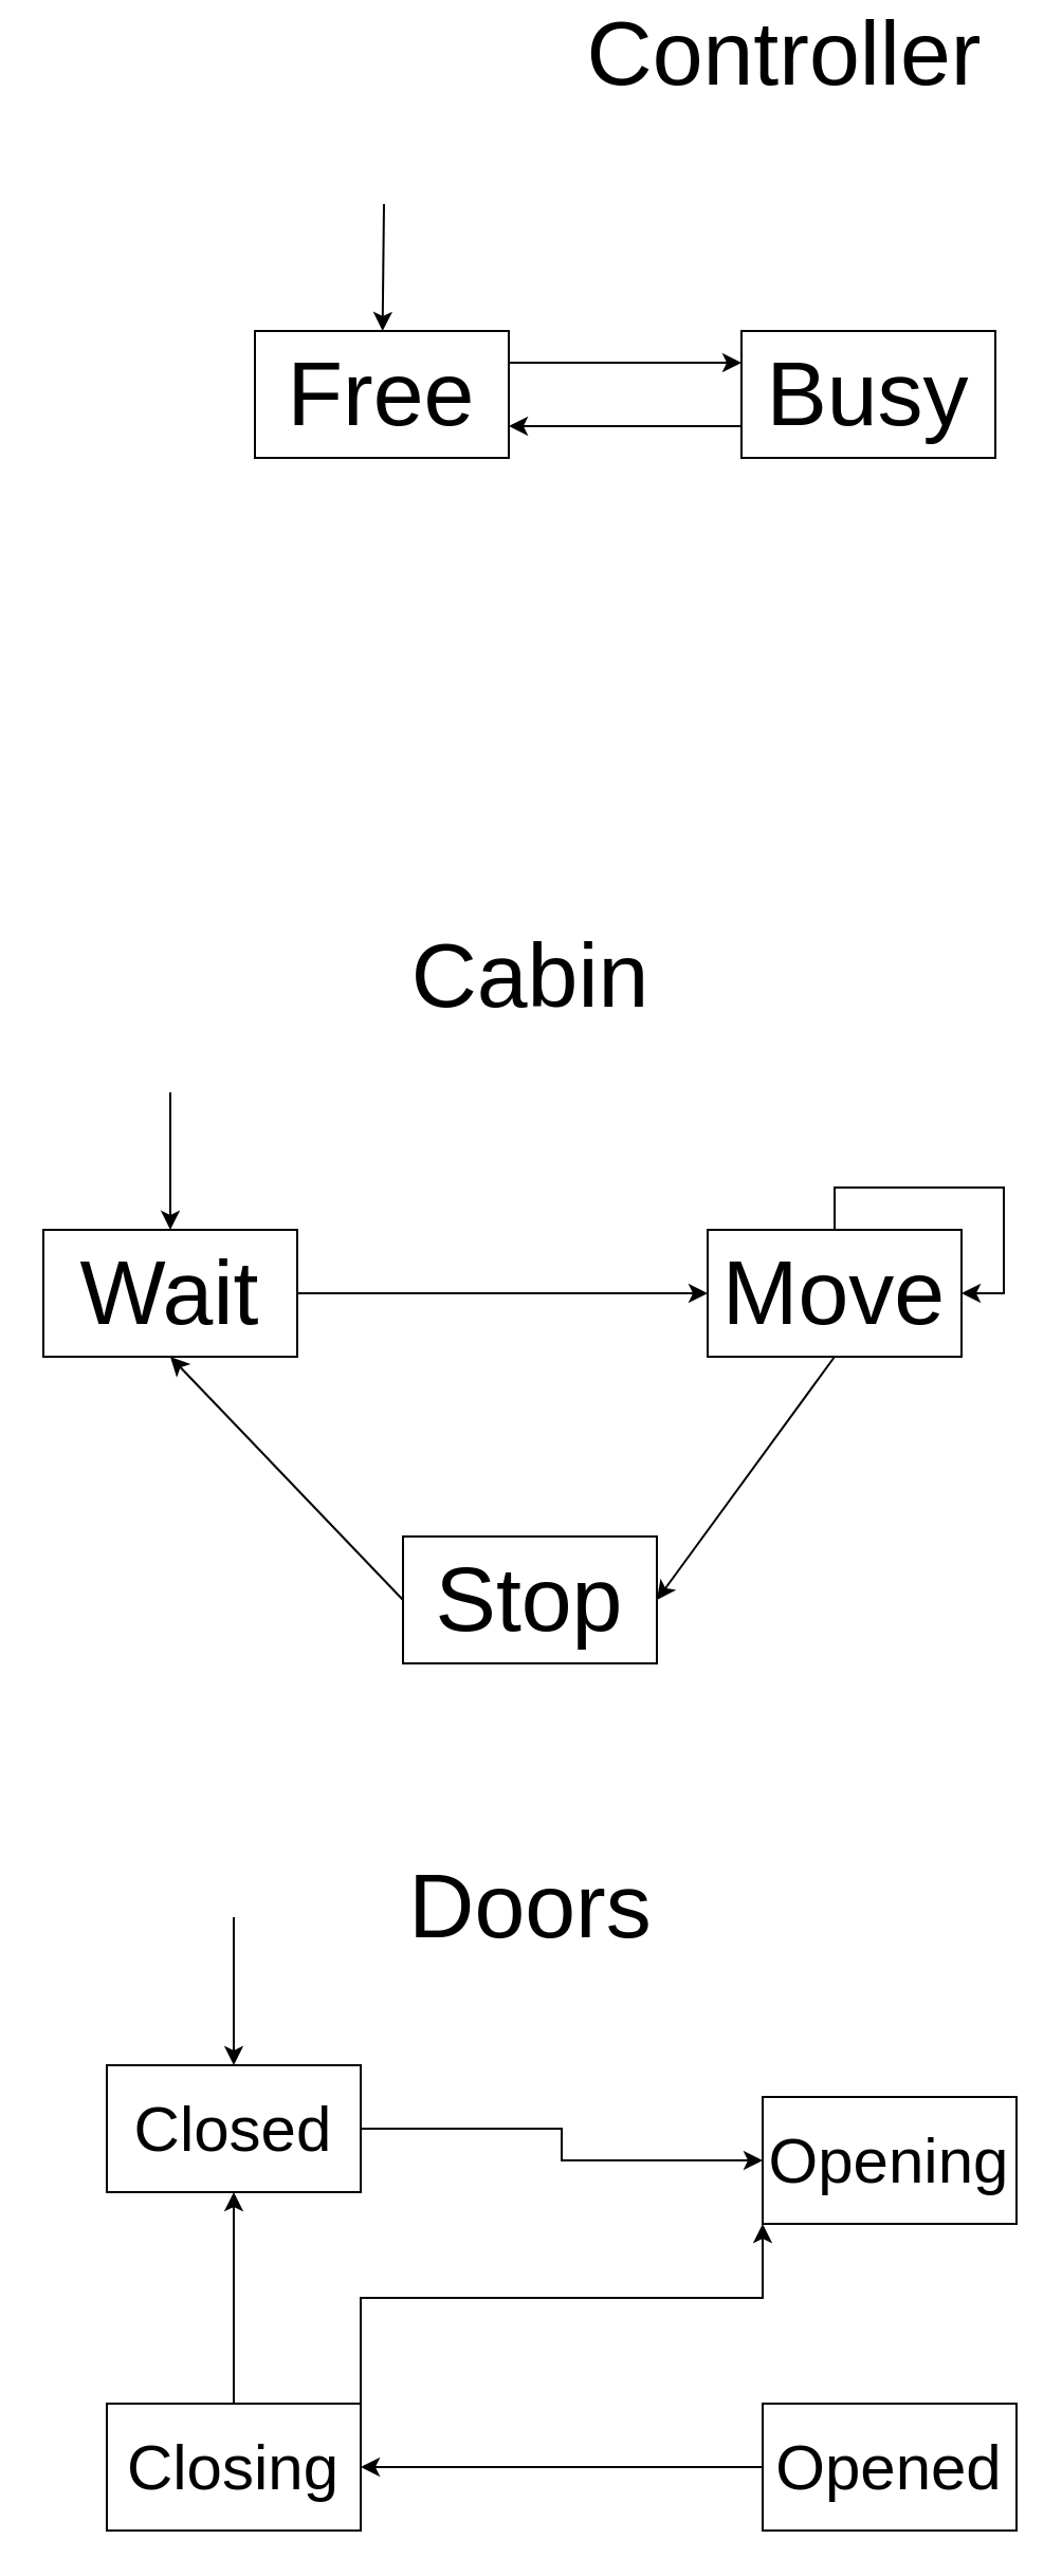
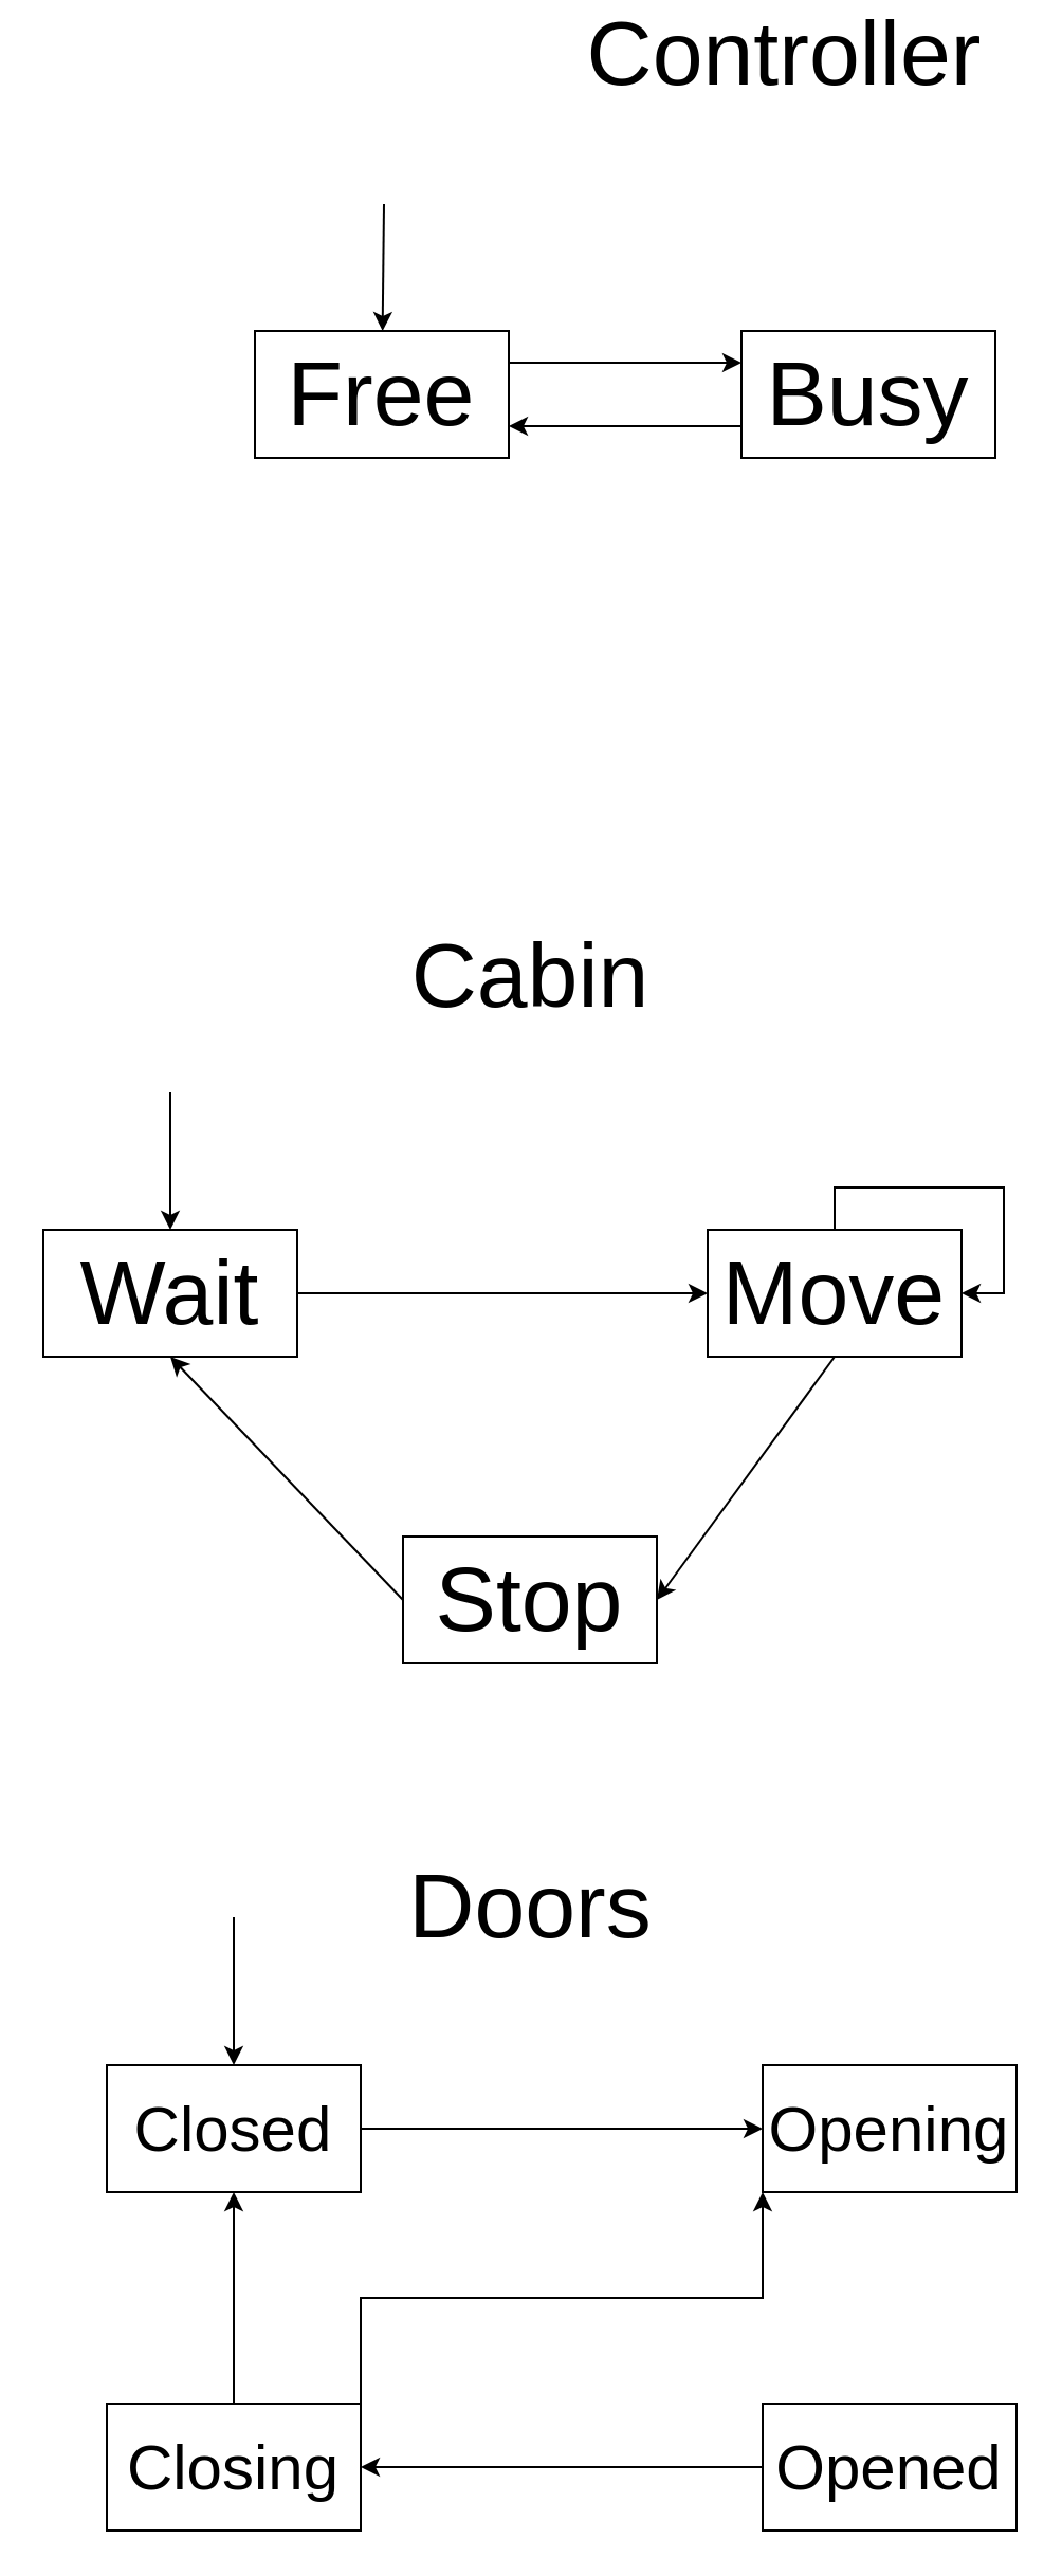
  <mxCell id="0" />
  <mxCell id="1" parent="0" />
  <mxCell id="2" value="&lt;span style=&quot;font-size: 43px&quot;&gt;Controller&lt;br&gt;&lt;br&gt;&lt;/span&gt;" style="text;html=1;align=center;verticalAlign=middle;resizable=0;points=[];autosize=1;" vertex="1" parent="1"><mxGeometry x="270" y="20" width="200" height="60" as="geometry" /></mxCell>
  <mxCell id="3" value="&lt;font style=&quot;font-size: 43px&quot;&gt;Cabin&lt;/font&gt;" style="text;html=1;align=center;verticalAlign=middle;resizable=0;points=[];autosize=1;" vertex="1" parent="1"><mxGeometry x="185" y="445" width="130" height="30" as="geometry" /></mxCell>
  <mxCell id="4" value="&lt;font style=&quot;font-size: 43px&quot;&gt;Doors&lt;/font&gt;" style="text;html=1;align=center;verticalAlign=middle;resizable=0;points=[];autosize=1;" vertex="1" parent="1"><mxGeometry x="185" y="885" width="130" height="30" as="geometry" /></mxCell>
  <mxCell id="5" value="&lt;font style=&quot;font-size: 43px&quot;&gt;Wait&lt;/font&gt;" style="rounded=0;whiteSpace=wrap;html=1;" vertex="1" parent="1"><mxGeometry x="20" y="580" width="120" height="60" as="geometry" /></mxCell>
  <mxCell id="6" value="&lt;font style=&quot;font-size: 43px&quot;&gt;Move&lt;/font&gt;" style="rounded=0;whiteSpace=wrap;html=1;" vertex="1" parent="1"><mxGeometry x="334" y="580" width="120" height="60" as="geometry" /></mxCell>
  <mxCell id="7" value="&lt;font style=&quot;font-size: 43px&quot;&gt;Stop&lt;/font&gt;" style="rounded=0;whiteSpace=wrap;html=1;" vertex="1" parent="1"><mxGeometry x="190" y="725" width="120" height="60" as="geometry" /></mxCell>
  <mxCell id="8" value="" style="endArrow=classic;html=1;entryX=0.5;entryY=0;entryDx=0;entryDy=0;" edge="1" parent="1" target="5"><mxGeometry width="50" height="50" relative="1" as="geometry"><mxPoint x="80" y="515" as="sourcePoint" /><mxPoint x="360" y="705" as="targetPoint" /></mxGeometry></mxCell>
  <mxCell id="9" value="" style="endArrow=classic;html=1;exitX=1;exitY=0.5;exitDx=0;exitDy=0;entryX=0;entryY=0.5;entryDx=0;entryDy=0;" edge="1" parent="1" source="5" target="6"><mxGeometry width="50" height="50" relative="1" as="geometry"><mxPoint x="310" y="555" as="sourcePoint" /><mxPoint x="360" y="505" as="targetPoint" /></mxGeometry></mxCell>
  <mxCell id="10" value="" style="endArrow=classic;html=1;exitX=0.5;exitY=1;exitDx=0;exitDy=0;entryX=1;entryY=0.5;entryDx=0;entryDy=0;" edge="1" parent="1" source="6" target="7"><mxGeometry width="50" height="50" relative="1" as="geometry"><mxPoint x="310" y="555" as="sourcePoint" /><mxPoint x="360" y="505" as="targetPoint" /></mxGeometry></mxCell>
  <mxCell id="11" value="" style="endArrow=classic;html=1;exitX=0;exitY=0.5;exitDx=0;exitDy=0;entryX=0.5;entryY=1;entryDx=0;entryDy=0;" edge="1" parent="1" source="7" target="5"><mxGeometry width="50" height="50" relative="1" as="geometry"><mxPoint x="-150" y="675" as="sourcePoint" /><mxPoint x="-100" y="625" as="targetPoint" /></mxGeometry></mxCell>
  <mxCell id="12" style="edgeStyle=orthogonalEdgeStyle;rounded=0;orthogonalLoop=1;jettySize=auto;html=1;exitX=1;exitY=0.5;exitDx=0;exitDy=0;entryX=0;entryY=0.5;entryDx=0;entryDy=0;" edge="1" parent="1" source="13" target="14"><mxGeometry relative="1" as="geometry" /></mxCell>
  <mxCell id="13" value="&lt;font style=&quot;font-size: 30px&quot;&gt;Closed&lt;/font&gt;" style="rounded=0;whiteSpace=wrap;html=1;" vertex="1" parent="1"><mxGeometry x="50" y="975" width="120" height="60" as="geometry" /></mxCell>
- <mxCell id="14" value="&lt;font style=&quot;font-size: 30px&quot;&gt;Opening&lt;/font&gt;" style="rounded=0;whiteSpace=wrap;html=1;" vertex="1" parent="1"><mxGeometry x="360" y="990" width="120" height="60" as="geometry" /></mxCell>
+ <mxCell id="14" value="&lt;font style=&quot;font-size: 30px&quot;&gt;Opening&lt;/font&gt;" style="rounded=0;whiteSpace=wrap;html=1;" vertex="1" parent="1"><mxGeometry x="360" y="975" width="120" height="60" as="geometry" /></mxCell>
  <mxCell id="15" style="edgeStyle=orthogonalEdgeStyle;rounded=0;orthogonalLoop=1;jettySize=auto;html=1;exitX=0;exitY=0.5;exitDx=0;exitDy=0;entryX=1;entryY=0.5;entryDx=0;entryDy=0;" edge="1" parent="1" source="16" target="19"><mxGeometry relative="1" as="geometry" /></mxCell>
  <mxCell id="16" value="&lt;font style=&quot;font-size: 30px&quot;&gt;Opened&lt;/font&gt;" style="rounded=0;whiteSpace=wrap;html=1;" vertex="1" parent="1"><mxGeometry x="360" y="1135" width="120" height="60" as="geometry" /></mxCell>
  <mxCell id="17" style="edgeStyle=orthogonalEdgeStyle;rounded=0;orthogonalLoop=1;jettySize=auto;html=1;exitX=0.5;exitY=0;exitDx=0;exitDy=0;entryX=0.5;entryY=1;entryDx=0;entryDy=0;" edge="1" parent="1" source="19" target="13"><mxGeometry relative="1" as="geometry" /></mxCell>
  <mxCell id="18" style="edgeStyle=orthogonalEdgeStyle;rounded=0;orthogonalLoop=1;jettySize=auto;html=1;exitX=1;exitY=0;exitDx=0;exitDy=0;entryX=0;entryY=1;entryDx=0;entryDy=0;" edge="1" parent="1" source="19" target="14"><mxGeometry relative="1" as="geometry"><Array as="points"><mxPoint x="170" y="1085" /><mxPoint x="360" y="1085" /></Array></mxGeometry></mxCell>
  <mxCell id="19" value="&lt;font style=&quot;font-size: 30px&quot;&gt;Closing&lt;/font&gt;" style="rounded=0;whiteSpace=wrap;html=1;" vertex="1" parent="1"><mxGeometry x="50" y="1135" width="120" height="60" as="geometry" /></mxCell>
  <mxCell id="20" value="" style="endArrow=classic;html=1;entryX=0.5;entryY=0;entryDx=0;entryDy=0;" edge="1" parent="1" target="13"><mxGeometry width="50" height="50" relative="1" as="geometry"><mxPoint x="110" y="905" as="sourcePoint" /><mxPoint x="360" y="1005" as="targetPoint" /></mxGeometry></mxCell>
  <mxCell id="21" style="edgeStyle=orthogonalEdgeStyle;rounded=0;orthogonalLoop=1;jettySize=auto;html=1;exitX=0;exitY=0.75;exitDx=0;exitDy=0;entryX=1;entryY=0.75;entryDx=0;entryDy=0;" edge="1" parent="1" source="22" target="24"><mxGeometry relative="1" as="geometry" /></mxCell>
  <mxCell id="22" value="&lt;font style=&quot;font-size: 43px&quot;&gt;Busy&lt;/font&gt;" style="rounded=0;whiteSpace=wrap;html=1;" vertex="1" parent="1"><mxGeometry x="350" y="155" width="120" height="60" as="geometry" /></mxCell>
  <mxCell id="23" style="edgeStyle=orthogonalEdgeStyle;rounded=0;orthogonalLoop=1;jettySize=auto;html=1;exitX=1;exitY=0.25;exitDx=0;exitDy=0;entryX=0;entryY=0.25;entryDx=0;entryDy=0;" edge="1" parent="1" source="24" target="22"><mxGeometry relative="1" as="geometry" /></mxCell>
  <mxCell id="24" value="&lt;font style=&quot;font-size: 43px&quot;&gt;Free&lt;/font&gt;" style="rounded=0;whiteSpace=wrap;html=1;" vertex="1" parent="1"><mxGeometry x="120" y="155" width="120" height="60" as="geometry" /></mxCell>
  <mxCell id="25" value="" style="endArrow=classic;html=1;" edge="1" parent="1" target="24"><mxGeometry width="50" height="50" relative="1" as="geometry"><mxPoint x="181" y="95" as="sourcePoint" /><mxPoint x="480" y="225" as="targetPoint" /></mxGeometry></mxCell>
  <mxCell id="26" style="edgeStyle=orthogonalEdgeStyle;rounded=0;orthogonalLoop=1;jettySize=auto;html=1;exitX=0.5;exitY=0;exitDx=0;exitDy=0;entryX=1;entryY=0.5;entryDx=0;entryDy=0;" edge="1" parent="1" source="6" target="6"><mxGeometry relative="1" as="geometry" /></mxCell>
